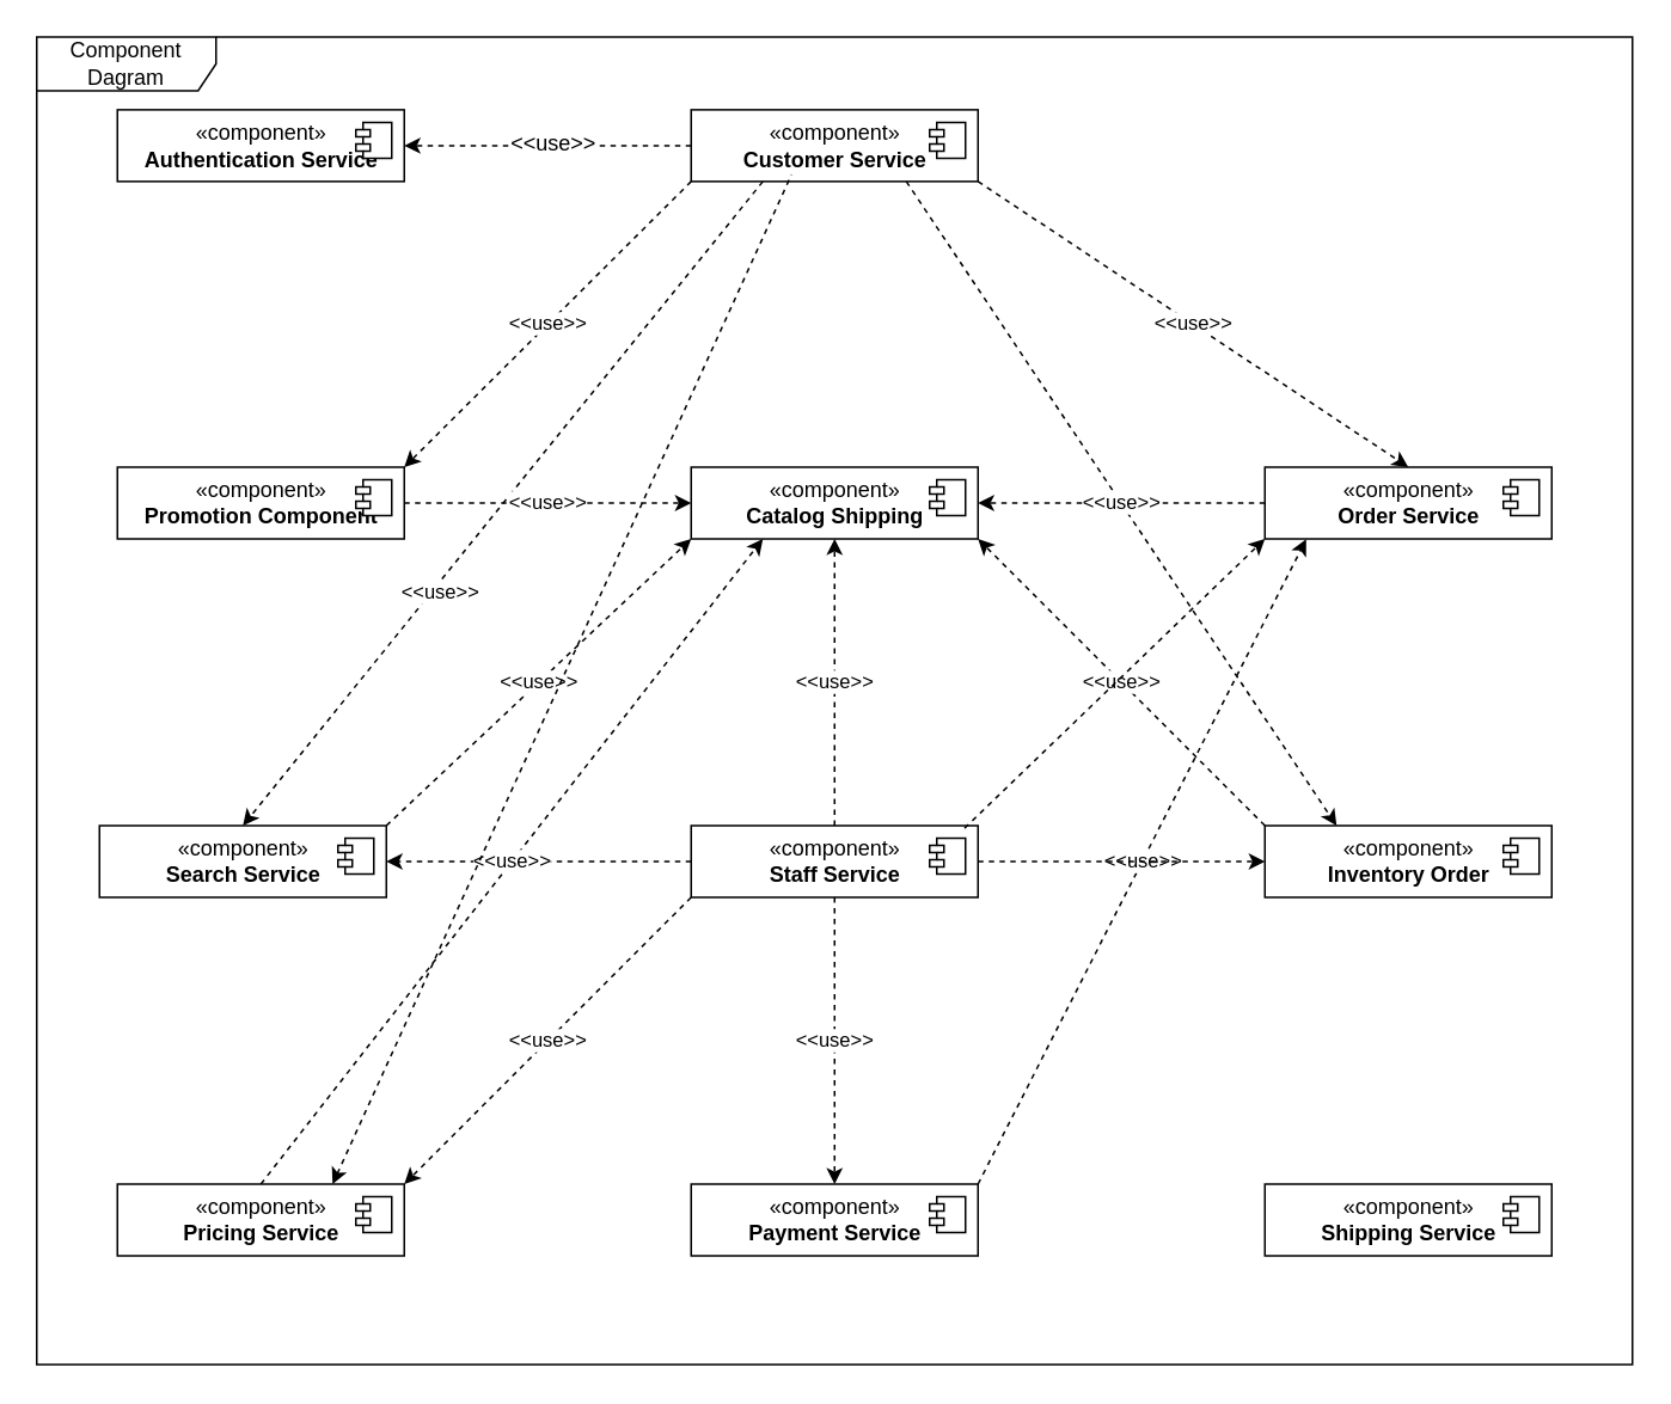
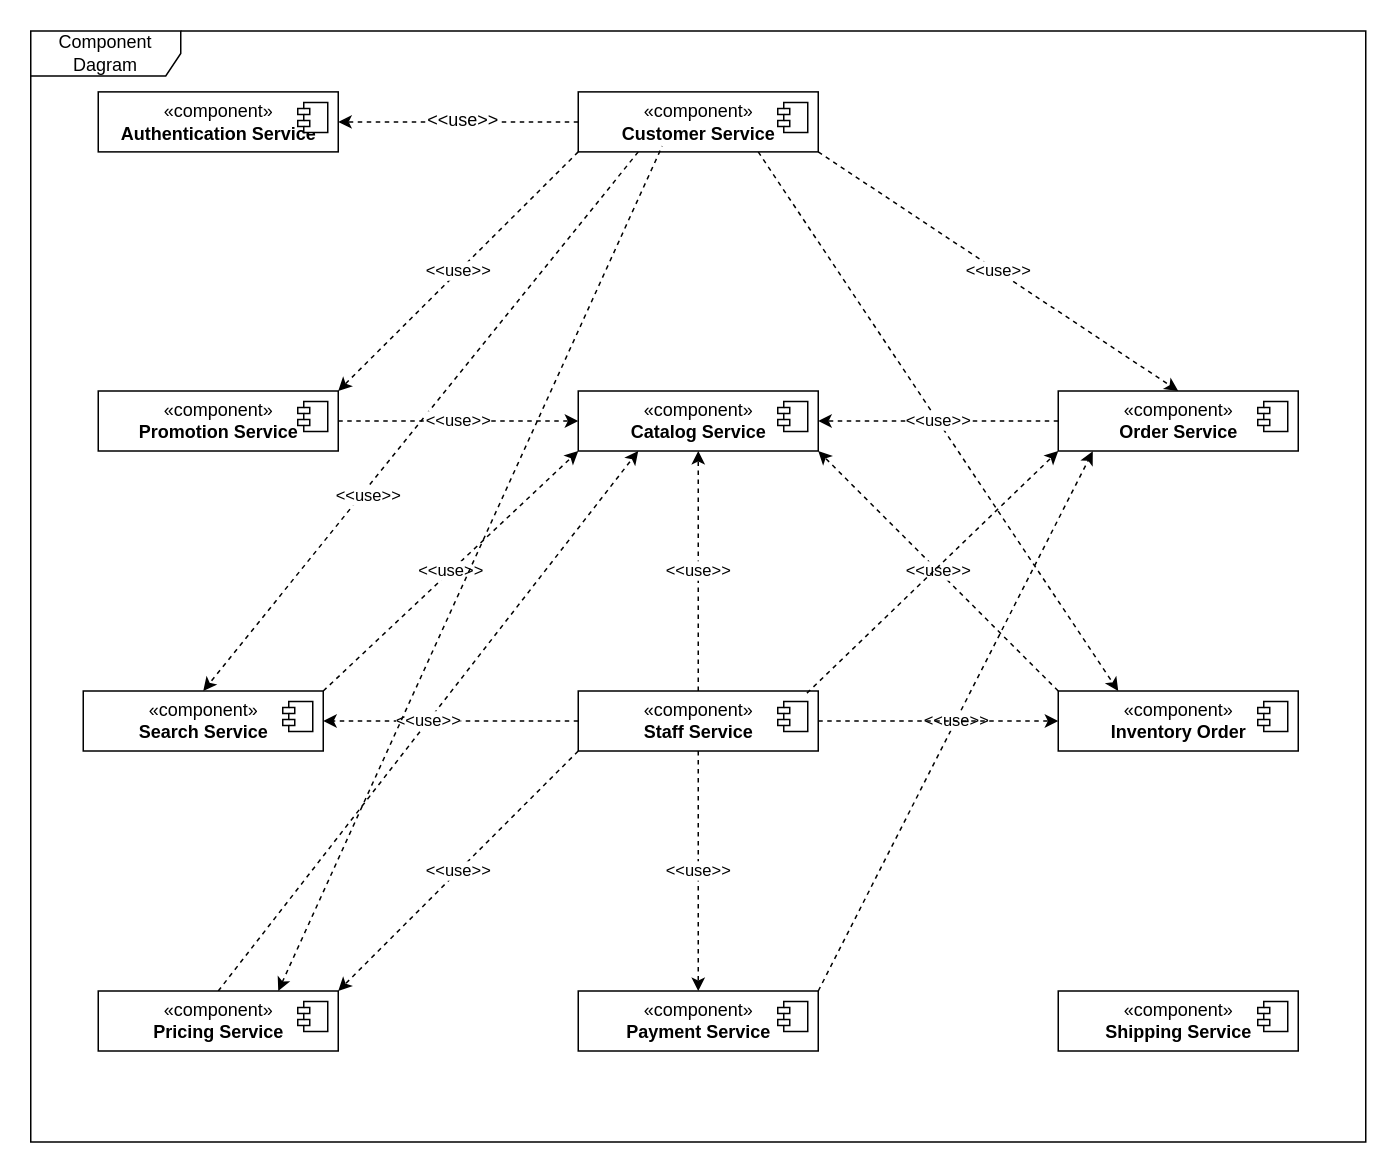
  <mxCell id="0" />
  <mxCell id="1" parent="0" />
  <mxCell id="2" value="Component Dagram" style="shape=umlFrame;whiteSpace=wrap;html=1;width=100;height=30;" parent="1" vertex="1"><mxGeometry x="20" y="20" width="890" height="740.59" as="geometry" /></mxCell>
  <mxCell id="3" value="&amp;lt;&amp;lt;use&amp;gt;&amp;gt;" style="edgeStyle=none;orthogonalLoop=1;jettySize=auto;html=1;exitX=1;exitY=0;exitDx=0;exitDy=0;entryX=0.144;entryY=1.006;entryDx=0;entryDy=0;entryPerimeter=0;dashed=1;" edge="1" parent="1" source="4" target="37"><mxGeometry relative="1" as="geometry" /></mxCell>
  <mxCell id="4" value="«component»&lt;br&gt;&lt;b&gt;Payment Service&lt;/b&gt;" style="html=1;" parent="1" vertex="1"><mxGeometry x="385" y="660" width="160" height="40" as="geometry" /></mxCell>
  <mxCell id="5" value="" style="shape=component;jettyWidth=8;jettyHeight=4;" parent="4" vertex="1"><mxGeometry x="1" width="20" height="20" relative="1" as="geometry"><mxPoint x="-27" y="7" as="offset" /></mxGeometry></mxCell>
- <mxCell id="6" value="«component»&lt;br&gt;&lt;b&gt;Catalog Shipping&lt;/b&gt;" style="html=1;" parent="1" vertex="1"><mxGeometry x="385" y="260" width="160" height="40" as="geometry" /></mxCell>
+ <mxCell id="6" value="«component»&lt;br&gt;&lt;b&gt;Catalog Service&lt;/b&gt;" style="html=1;" parent="1" vertex="1"><mxGeometry x="385" y="260" width="160" height="40" as="geometry" /></mxCell>
  <mxCell id="7" value="" style="shape=component;jettyWidth=8;jettyHeight=4;" parent="6" vertex="1"><mxGeometry x="1" width="20" height="20" relative="1" as="geometry"><mxPoint x="-27" y="7" as="offset" /></mxGeometry></mxCell>
  <mxCell id="8" value="«component»&lt;br&gt;&lt;b&gt;Authentication Service&lt;/b&gt;" style="html=1;" parent="1" vertex="1"><mxGeometry x="65" y="60.59" width="160" height="40" as="geometry" /></mxCell>
  <mxCell id="9" value="" style="shape=component;jettyWidth=8;jettyHeight=4;" parent="8" vertex="1"><mxGeometry x="1" width="20" height="20" relative="1" as="geometry"><mxPoint x="-27" y="7" as="offset" /></mxGeometry></mxCell>
  <mxCell id="10" style="edgeStyle=orthogonalEdgeStyle;rounded=0;orthogonalLoop=1;jettySize=auto;html=1;exitX=0;exitY=0.5;exitDx=0;exitDy=0;entryX=1;entryY=0.5;entryDx=0;entryDy=0;dashed=1;" parent="1" source="16" target="8" edge="1"><mxGeometry relative="1" as="geometry"><Array as="points"><mxPoint x="245" y="80" /><mxPoint x="245" y="80" /></Array></mxGeometry></mxCell>
  <mxCell id="11" value="&amp;lt;&amp;lt;use&amp;gt;&amp;gt;" style="text;html=1;align=center;verticalAlign=middle;resizable=0;points=[];;labelBackgroundColor=#ffffff;" vertex="1" connectable="0" parent="10"><mxGeometry x="-0.039" y="-1" relative="1" as="geometry"><mxPoint as="offset" /></mxGeometry></mxCell>
  <mxCell id="12" value="&amp;lt;&amp;lt;use&amp;gt;&amp;gt;" style="edgeStyle=none;orthogonalLoop=1;jettySize=auto;html=1;exitX=1;exitY=1;exitDx=0;exitDy=0;entryX=0.5;entryY=0;entryDx=0;entryDy=0;dashed=1;" edge="1" parent="1" source="16" target="37"><mxGeometry relative="1" as="geometry" /></mxCell>
  <mxCell id="13" value="&amp;lt;&amp;lt;use&amp;gt;&amp;gt;" style="edgeStyle=none;orthogonalLoop=1;jettySize=auto;html=1;exitX=0;exitY=1;exitDx=0;exitDy=0;entryX=1;entryY=0;entryDx=0;entryDy=0;dashed=1;" edge="1" parent="1" source="16" target="28"><mxGeometry relative="1" as="geometry" /></mxCell>
  <mxCell id="14" value="&amp;lt;&amp;lt;use&amp;gt;&amp;gt;" style="edgeStyle=none;orthogonalLoop=1;jettySize=auto;html=1;exitX=0.25;exitY=1;exitDx=0;exitDy=0;entryX=0.5;entryY=0;entryDx=0;entryDy=0;dashed=1;" edge="1" parent="1" source="16" target="31"><mxGeometry x="0.263" y="4" relative="1" as="geometry"><mxPoint as="offset" /></mxGeometry></mxCell>
  <mxCell id="15" style="edgeStyle=none;orthogonalLoop=1;jettySize=auto;html=1;exitX=0.75;exitY=1;exitDx=0;exitDy=0;entryX=0.25;entryY=0;entryDx=0;entryDy=0;dashed=1;" edge="1" parent="1" source="16" target="34"><mxGeometry relative="1" as="geometry" /></mxCell>
  <mxCell id="16" value="«component»&lt;br&gt;&lt;b&gt;Customer Service&lt;/b&gt;" style="html=1;" parent="1" vertex="1"><mxGeometry x="385" y="60.59" width="160" height="40" as="geometry" /></mxCell>
  <mxCell id="17" value="" style="shape=component;jettyWidth=8;jettyHeight=4;" parent="16" vertex="1"><mxGeometry x="1" width="20" height="20" relative="1" as="geometry"><mxPoint x="-27" y="7" as="offset" /></mxGeometry></mxCell>
  <mxCell id="18" value="&amp;lt;&amp;lt;use&amp;gt;&amp;gt;" style="edgeStyle=orthogonalEdgeStyle;rounded=0;orthogonalLoop=1;jettySize=auto;html=1;exitX=0.5;exitY=0;exitDx=0;exitDy=0;dashed=1;" edge="1" parent="1" source="23" target="6"><mxGeometry relative="1" as="geometry" /></mxCell>
  <mxCell id="19" style="edgeStyle=orthogonalEdgeStyle;rounded=0;orthogonalLoop=1;jettySize=auto;html=1;exitX=1;exitY=0.5;exitDx=0;exitDy=0;entryX=0;entryY=0.5;entryDx=0;entryDy=0;dashed=1;" edge="1" parent="1" source="23" target="34"><mxGeometry relative="1" as="geometry" /></mxCell>
  <mxCell id="20" value="&amp;lt;&amp;lt;use&amp;gt;&amp;gt;" style="edgeStyle=orthogonalEdgeStyle;rounded=0;orthogonalLoop=1;jettySize=auto;html=1;exitX=0.5;exitY=1;exitDx=0;exitDy=0;entryX=0.5;entryY=0;entryDx=0;entryDy=0;dashed=1;" edge="1" parent="1" source="23" target="4"><mxGeometry relative="1" as="geometry" /></mxCell>
  <mxCell id="21" style="edgeStyle=orthogonalEdgeStyle;rounded=0;orthogonalLoop=1;jettySize=auto;html=1;exitX=0;exitY=0.5;exitDx=0;exitDy=0;entryX=1;entryY=0.5;entryDx=0;entryDy=0;dashed=1;" edge="1" parent="1" source="23" target="31"><mxGeometry relative="1" as="geometry" /></mxCell>
  <mxCell id="22" value="&amp;lt;&amp;lt;use&amp;gt;&amp;gt;" style="edgeStyle=none;orthogonalLoop=1;jettySize=auto;html=1;exitX=0;exitY=1;exitDx=0;exitDy=0;entryX=1;entryY=0;entryDx=0;entryDy=0;dashed=1;" edge="1" parent="1" source="23" target="41"><mxGeometry relative="1" as="geometry" /></mxCell>
  <mxCell id="23" value="«component»&lt;br&gt;&lt;b&gt;Staff Service&lt;/b&gt;" style="html=1;" vertex="1" parent="1"><mxGeometry x="385" y="460" width="160" height="40" as="geometry" /></mxCell>
  <mxCell id="24" value="" style="shape=component;jettyWidth=8;jettyHeight=4;" vertex="1" parent="23"><mxGeometry x="1" width="20" height="20" relative="1" as="geometry"><mxPoint x="-27" y="7" as="offset" /></mxGeometry></mxCell>
  <mxCell id="25" value="«component»&lt;br&gt;&lt;b&gt;Shipping Service&lt;/b&gt;" style="html=1;" vertex="1" parent="1"><mxGeometry x="705" y="660" width="160" height="40" as="geometry" /></mxCell>
  <mxCell id="26" value="" style="shape=component;jettyWidth=8;jettyHeight=4;" vertex="1" parent="25"><mxGeometry x="1" width="20" height="20" relative="1" as="geometry"><mxPoint x="-27" y="7" as="offset" /></mxGeometry></mxCell>
  <mxCell id="27" value="&amp;lt;&amp;lt;use&amp;gt;&amp;gt;" style="edgeStyle=none;orthogonalLoop=1;jettySize=auto;html=1;exitX=1;exitY=0.5;exitDx=0;exitDy=0;entryX=0;entryY=0.5;entryDx=0;entryDy=0;dashed=1;" edge="1" parent="1" source="28" target="6"><mxGeometry relative="1" as="geometry" /></mxCell>
- <mxCell id="28" value="«component»&lt;br&gt;&lt;b&gt;Promotion Component&lt;/b&gt;" style="html=1;" vertex="1" parent="1"><mxGeometry x="65" y="260" width="160" height="40" as="geometry" /></mxCell>
+ <mxCell id="28" value="«component»&lt;br&gt;&lt;b&gt;Promotion Service&lt;/b&gt;" style="html=1;" vertex="1" parent="1"><mxGeometry x="65" y="260" width="160" height="40" as="geometry" /></mxCell>
  <mxCell id="29" value="" style="shape=component;jettyWidth=8;jettyHeight=4;" vertex="1" parent="28"><mxGeometry x="1" width="20" height="20" relative="1" as="geometry"><mxPoint x="-27" y="7" as="offset" /></mxGeometry></mxCell>
  <mxCell id="30" value="&amp;lt;&amp;lt;use&amp;gt;&amp;gt;" style="edgeStyle=none;orthogonalLoop=1;jettySize=auto;html=1;exitX=1;exitY=0;exitDx=0;exitDy=0;entryX=0;entryY=1;entryDx=0;entryDy=0;dashed=1;" edge="1" parent="1" source="31" target="6"><mxGeometry relative="1" as="geometry" /></mxCell>
  <mxCell id="31" value="«component»&lt;br&gt;&lt;b&gt;Search Service&lt;/b&gt;" style="html=1;" vertex="1" parent="1"><mxGeometry x="55" y="460" width="160" height="40" as="geometry" /></mxCell>
  <mxCell id="32" value="" style="shape=component;jettyWidth=8;jettyHeight=4;" vertex="1" parent="31"><mxGeometry x="1" width="20" height="20" relative="1" as="geometry"><mxPoint x="-27" y="7" as="offset" /></mxGeometry></mxCell>
  <mxCell id="33" value="&amp;lt;&amp;lt;use&amp;gt;&amp;gt;" style="edgeStyle=none;orthogonalLoop=1;jettySize=auto;html=1;exitX=0;exitY=0;exitDx=0;exitDy=0;entryX=1;entryY=1;entryDx=0;entryDy=0;dashed=1;" edge="1" parent="1" source="34" target="6"><mxGeometry relative="1" as="geometry" /></mxCell>
  <mxCell id="34" value="«component»&lt;br&gt;&lt;b&gt;Inventory Order&lt;/b&gt;" style="html=1;" parent="1" vertex="1"><mxGeometry x="705" y="460" width="160" height="40" as="geometry" /></mxCell>
  <mxCell id="35" value="" style="shape=component;jettyWidth=8;jettyHeight=4;" parent="34" vertex="1"><mxGeometry x="1" width="20" height="20" relative="1" as="geometry"><mxPoint x="-27" y="7" as="offset" /></mxGeometry></mxCell>
  <mxCell id="36" value="&amp;lt;&amp;lt;use&amp;gt;&amp;gt;" style="edgeStyle=none;orthogonalLoop=1;jettySize=auto;html=1;exitX=0;exitY=0.5;exitDx=0;exitDy=0;entryX=1;entryY=0.5;entryDx=0;entryDy=0;dashed=1;" edge="1" parent="1" source="37" target="6"><mxGeometry relative="1" as="geometry" /></mxCell>
  <mxCell id="37" value="«component»&lt;br&gt;&lt;b&gt;Order Service&lt;/b&gt;" style="html=1;" parent="1" vertex="1"><mxGeometry x="705" y="260" width="160" height="40" as="geometry" /></mxCell>
  <mxCell id="38" value="" style="shape=component;jettyWidth=8;jettyHeight=4;" parent="37" vertex="1"><mxGeometry x="1" width="20" height="20" relative="1" as="geometry"><mxPoint x="-27" y="7" as="offset" /></mxGeometry></mxCell>
  <mxCell id="39" value="&amp;lt;&amp;lt;use&amp;gt;&amp;gt;" style="edgeStyle=none;orthogonalLoop=1;jettySize=auto;html=1;exitX=0.5;exitY=0;exitDx=0;exitDy=0;entryX=0.25;entryY=1;entryDx=0;entryDy=0;dashed=1;" edge="1" parent="1" source="41" target="6"><mxGeometry relative="1" as="geometry" /></mxCell>
  <mxCell id="40" style="edgeStyle=none;orthogonalLoop=1;jettySize=auto;html=1;exitX=0.75;exitY=0;exitDx=0;exitDy=0;entryX=0.35;entryY=0.903;entryDx=0;entryDy=0;entryPerimeter=0;dashed=1;endArrow=none;endFill=0;startArrow=classic;startFill=1;" edge="1" parent="1" source="41" target="16"><mxGeometry relative="1" as="geometry" /></mxCell>
  <mxCell id="41" value="«component»&lt;br&gt;&lt;b&gt;Pricing Service&lt;/b&gt;" style="html=1;" parent="1" vertex="1"><mxGeometry x="65" y="660" width="160" height="40" as="geometry" /></mxCell>
  <mxCell id="42" value="" style="shape=component;jettyWidth=8;jettyHeight=4;" parent="41" vertex="1"><mxGeometry x="1" width="20" height="20" relative="1" as="geometry"><mxPoint x="-27" y="7" as="offset" /></mxGeometry></mxCell>
  <mxCell id="43" value="" style="endArrow=classic;html=1;dashed=1;entryX=0;entryY=1;entryDx=0;entryDy=0;exitX=0.953;exitY=0.035;exitDx=0;exitDy=0;exitPerimeter=0;" edge="1" parent="1" source="23" target="37"><mxGeometry width="50" height="50" relative="1" as="geometry"><mxPoint x="35" y="830" as="sourcePoint" /><mxPoint x="85" y="780" as="targetPoint" /></mxGeometry></mxCell>
